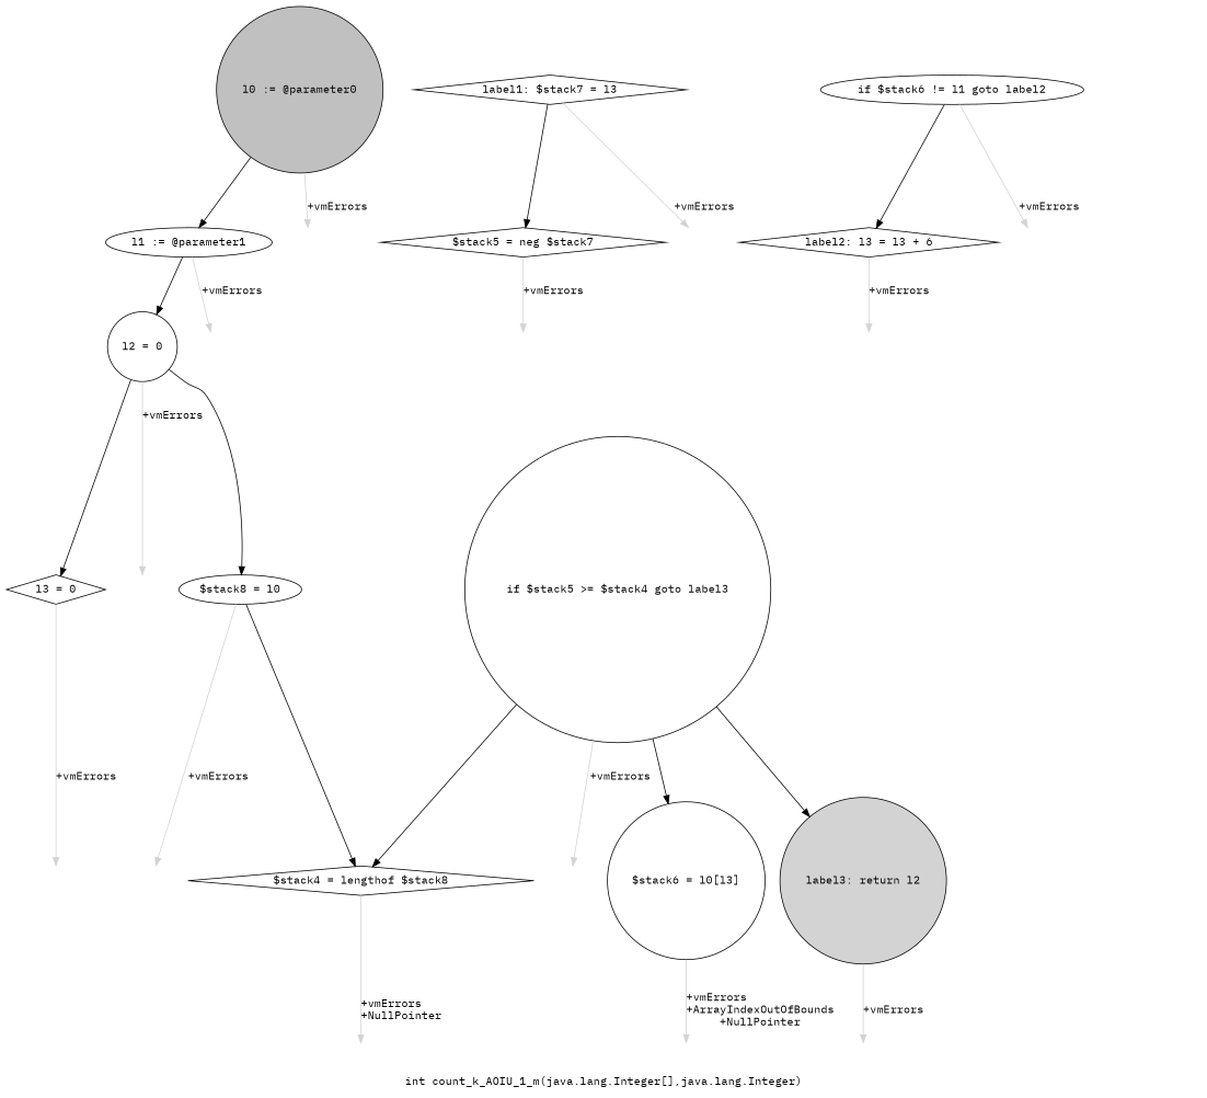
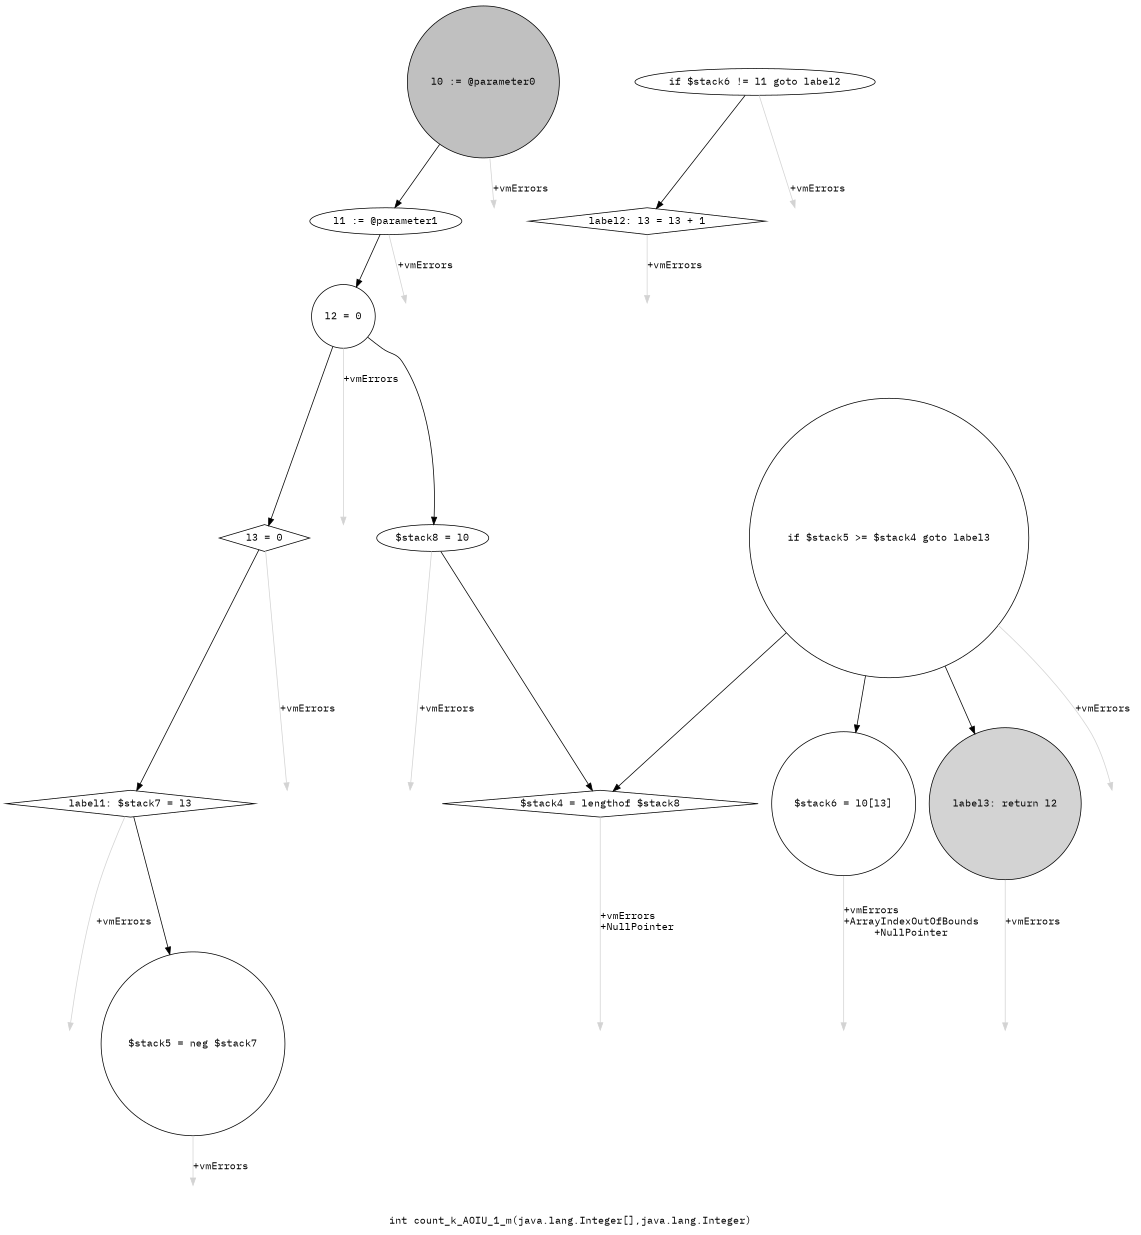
  digraph {
    fontname="IBM Plex Mono"
    label="int count_k_AOIU_1_m(java.lang.Integer[],java.lang.Integer)"
    node [fontname="IBM Plex Mono" shape=box style=invis]
    edge [color=lightgray fontname="IBM Plex Mono"]
    n1 [fillcolor=gray label="l0 := @parameter0" shape=circle style=filled]
    n2 [label="l1 := @parameter1" shape=ellipse style=""]
    n3 [label=Esc]
    n4 [label="l2 = 0" shape=circle style=""]
    n5 [label=Esc]
    n6 [label="l3 = 0" shape=diamond style=""]
    n7 [label=Esc]
    n8 [label="$stack8 = l0" shape=ellipse style=""]
    n9 [label="label1: $stack7 = l3" shape=diamond style=""]
    n10 [label=Esc]
-   n11 [label="$stack5 = neg $stack7" shape=diamond style=""]
+   n11 [label="$stack5 = neg $stack7" shape=circle style=""]
    n12 [label=Esc]
    n13 [label=Esc]
    n14 [label="$stack4 = lengthof $stack8" shape=diamond style=""]
    n15 [label=Esc]
    n16 [label=Esc]
    n17 [label="if $stack5 >= $stack4 goto label3" shape=circle style=""]
    n18 [label="$stack6 = l0[l3]" shape=circle style=""]
    n19 [fillcolor=lightgray label="label3: return l2" shape=circle style=filled]
    n20 [label=Esc]
    n21 [label=Esc]
    n22 [label=Esc]
    n23 [label="if $stack6 != l1 goto label2" shape=ellipse style=""]
-   n24 [label="label2: l3 = l3 + 6" shape=diamond style=""]
+   n24 [label="label2: l3 = l3 + 1" shape=diamond style=""]
    n25 [label=Esc]
    n26 [label=Esc]
    n27 [label=Esc]
    n28 [label=Esc]
    n1 -> n2 [color=black]
    n1 -> n3 [label="\l+vmErrors"]
    n2 -> n4 [color=black]
    n2 -> n5 [label="\l+vmErrors"]
    n4 -> n6 [color=black]
    n4 -> n7 [label="\l+vmErrors"]
    n4 -> n8 [color=black]
+   n6 -> n9 [color=black]
    n6 -> n10 [label="\l+vmErrors"]
    n8 -> n14 [color=black]
    n8 -> n15 [label="\l+vmErrors"]
    n9 -> n11 [color=black]
    n9 -> n12 [label="\l+vmErrors"]
    n11 -> n13 [label="\l+vmErrors"]
    n14 -> n16 [label="\l+vmErrors\l+NullPointer"]
    n17 -> n14 [color=black]
    n17 -> n18 [color=black]
    n17 -> n19 [color=black]
    n17 -> n20 [label="\l+vmErrors"]
    n18 -> n21 [label="\l+vmErrors\l+ArrayIndexOutOfBounds\l+NullPointer"]
    n19 -> n22 [label="\l+vmErrors"]
    n23 -> n24 [color=black]
    n23 -> n25 [label="\l+vmErrors"]
    n24 -> n26 [label="\l+vmErrors"]
  }
